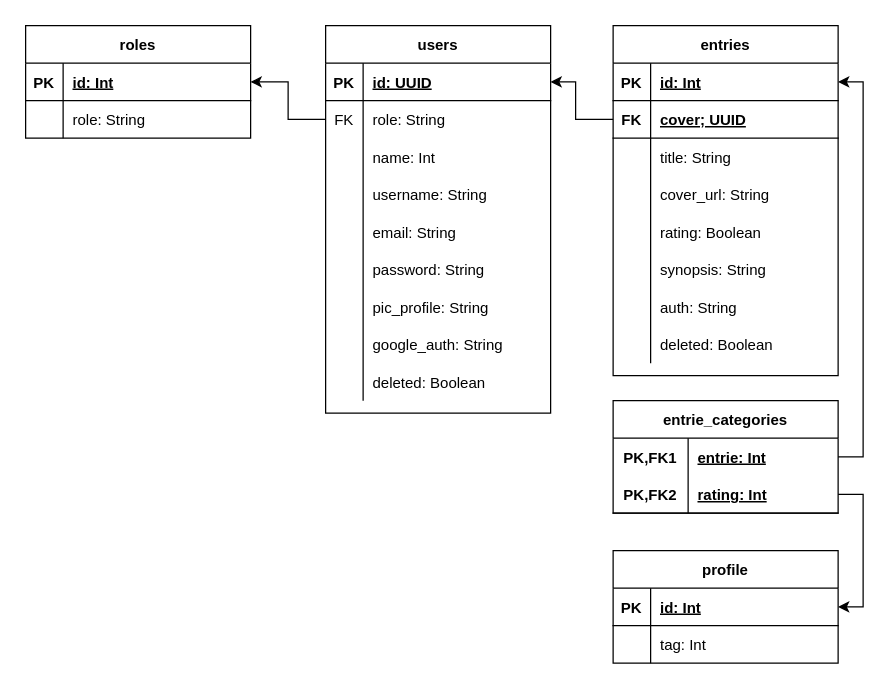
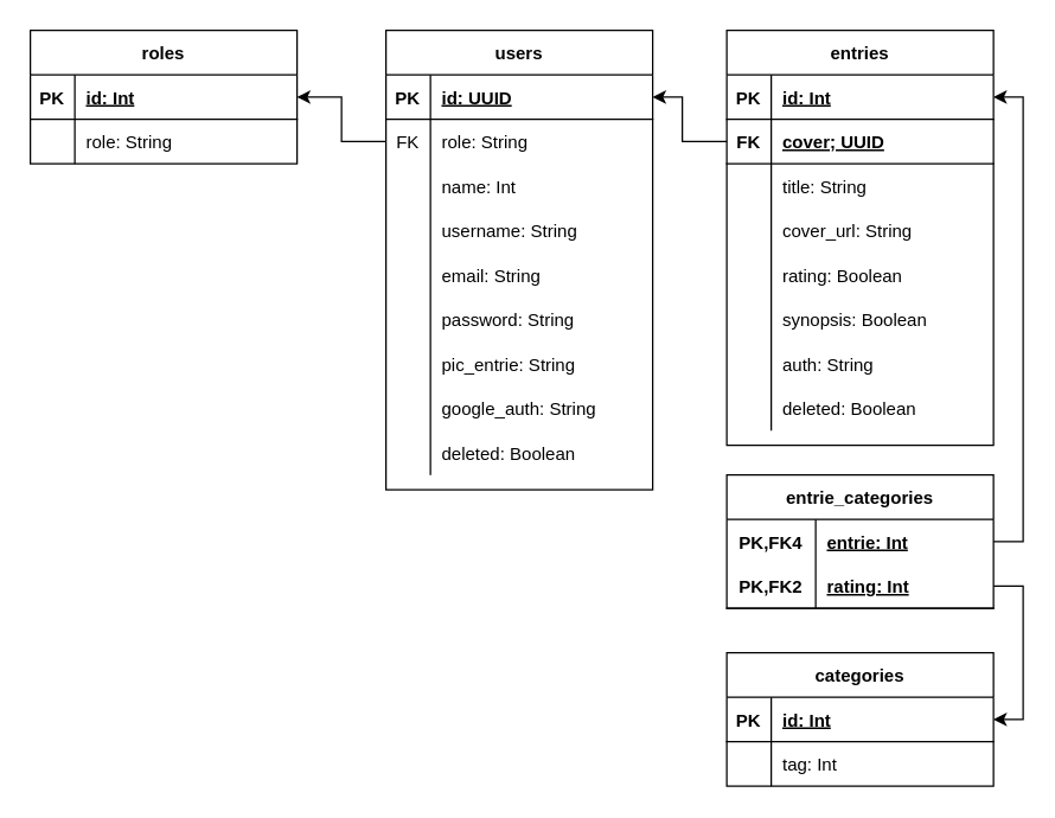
  <mxCell id="0" />
  <mxCell id="1" parent="0" />
  <mxCell id="2" value="users" style="shape=table;startSize=30;container=1;collapsible=1;childLayout=tableLayout;fixedRows=1;rowLines=0;fontStyle=1;align=center;resizeLast=1;" vertex="1" parent="1"><mxGeometry x="260" y="20" width="180" height="310" as="geometry"><mxRectangle x="40" y="40" width="70" height="30" as="alternateBounds" /></mxGeometry></mxCell>
  <mxCell id="3" value="" style="shape=tableRow;horizontal=0;startSize=0;swimlaneHead=0;swimlaneBody=0;fillColor=none;collapsible=0;dropTarget=0;points=[[0,0.5],[1,0.5]];portConstraint=eastwest;top=0;left=0;right=0;bottom=1;" vertex="1" parent="2"><mxGeometry y="30" width="180" height="30" as="geometry" /></mxCell>
  <mxCell id="4" value="PK" style="shape=partialRectangle;connectable=0;fillColor=none;top=0;left=0;bottom=0;right=0;fontStyle=1;overflow=hidden;" vertex="1" parent="3"><mxGeometry width="30" height="30" as="geometry"><mxRectangle width="30" height="30" as="alternateBounds" /></mxGeometry></mxCell>
  <mxCell id="5" value="id: UUID" style="shape=partialRectangle;connectable=0;fillColor=none;top=0;left=0;bottom=0;right=0;align=left;spacingLeft=6;fontStyle=5;overflow=hidden;" vertex="1" parent="3"><mxGeometry x="30" width="150" height="30" as="geometry"><mxRectangle width="150" height="30" as="alternateBounds" /></mxGeometry></mxCell>
  <mxCell id="6" value="" style="shape=tableRow;horizontal=0;startSize=0;swimlaneHead=0;swimlaneBody=0;fillColor=none;collapsible=0;dropTarget=0;points=[[0,0.5],[1,0.5]];portConstraint=eastwest;top=0;left=0;right=0;bottom=0;" vertex="1" parent="2"><mxGeometry y="60" width="180" height="30" as="geometry" /></mxCell>
  <mxCell id="7" value="FK" style="shape=partialRectangle;connectable=0;fillColor=none;top=0;left=0;bottom=0;right=0;fontStyle=0;overflow=hidden;" vertex="1" parent="6"><mxGeometry width="30" height="30" as="geometry"><mxRectangle width="30" height="30" as="alternateBounds" /></mxGeometry></mxCell>
  <mxCell id="8" value="role: String" style="shape=partialRectangle;connectable=0;fillColor=none;top=0;left=0;bottom=0;right=0;align=left;spacingLeft=6;fontStyle=0;overflow=hidden;" vertex="1" parent="6"><mxGeometry x="30" width="150" height="30" as="geometry"><mxRectangle width="150" height="30" as="alternateBounds" /></mxGeometry></mxCell>
  <mxCell id="9" value="" style="shape=tableRow;horizontal=0;startSize=0;swimlaneHead=0;swimlaneBody=0;fillColor=none;collapsible=0;dropTarget=0;points=[[0,0.5],[1,0.5]];portConstraint=eastwest;top=0;left=0;right=0;bottom=0;" vertex="1" parent="2"><mxGeometry y="90" width="180" height="30" as="geometry" /></mxCell>
  <mxCell id="10" value="" style="shape=partialRectangle;connectable=0;fillColor=none;top=0;left=0;bottom=0;right=0;editable=1;overflow=hidden;" vertex="1" parent="9"><mxGeometry width="30" height="30" as="geometry"><mxRectangle width="30" height="30" as="alternateBounds" /></mxGeometry></mxCell>
  <mxCell id="11" value="name: Int" style="shape=partialRectangle;connectable=0;fillColor=none;top=0;left=0;bottom=0;right=0;align=left;spacingLeft=6;overflow=hidden;" vertex="1" parent="9"><mxGeometry x="30" width="150" height="30" as="geometry"><mxRectangle width="150" height="30" as="alternateBounds" /></mxGeometry></mxCell>
  <mxCell id="12" value="" style="shape=tableRow;horizontal=0;startSize=0;swimlaneHead=0;swimlaneBody=0;fillColor=none;collapsible=0;dropTarget=0;points=[[0,0.5],[1,0.5]];portConstraint=eastwest;top=0;left=0;right=0;bottom=0;" vertex="1" parent="2"><mxGeometry y="120" width="180" height="30" as="geometry" /></mxCell>
  <mxCell id="13" value="" style="shape=partialRectangle;connectable=0;fillColor=none;top=0;left=0;bottom=0;right=0;editable=1;overflow=hidden;" vertex="1" parent="12"><mxGeometry width="30" height="30" as="geometry"><mxRectangle width="30" height="30" as="alternateBounds" /></mxGeometry></mxCell>
  <mxCell id="14" value="username: String" style="shape=partialRectangle;connectable=0;fillColor=none;top=0;left=0;bottom=0;right=0;align=left;spacingLeft=6;overflow=hidden;" vertex="1" parent="12"><mxGeometry x="30" width="150" height="30" as="geometry"><mxRectangle width="150" height="30" as="alternateBounds" /></mxGeometry></mxCell>
  <mxCell id="15" value="" style="shape=tableRow;horizontal=0;startSize=0;swimlaneHead=0;swimlaneBody=0;fillColor=none;collapsible=0;dropTarget=0;points=[[0,0.5],[1,0.5]];portConstraint=eastwest;top=0;left=0;right=0;bottom=0;" vertex="1" parent="2"><mxGeometry y="150" width="180" height="30" as="geometry" /></mxCell>
  <mxCell id="16" value="" style="shape=partialRectangle;connectable=0;fillColor=none;top=0;left=0;bottom=0;right=0;editable=1;overflow=hidden;" vertex="1" parent="15"><mxGeometry width="30" height="30" as="geometry"><mxRectangle width="30" height="30" as="alternateBounds" /></mxGeometry></mxCell>
  <mxCell id="17" value="email: String" style="shape=partialRectangle;connectable=0;fillColor=none;top=0;left=0;bottom=0;right=0;align=left;spacingLeft=6;overflow=hidden;" vertex="1" parent="15"><mxGeometry x="30" width="150" height="30" as="geometry"><mxRectangle width="150" height="30" as="alternateBounds" /></mxGeometry></mxCell>
  <mxCell id="18" value="" style="shape=tableRow;horizontal=0;startSize=0;swimlaneHead=0;swimlaneBody=0;fillColor=none;collapsible=0;dropTarget=0;points=[[0,0.5],[1,0.5]];portConstraint=eastwest;top=0;left=0;right=0;bottom=0;" vertex="1" parent="2"><mxGeometry y="180" width="180" height="30" as="geometry" /></mxCell>
  <mxCell id="19" value="" style="shape=partialRectangle;connectable=0;fillColor=none;top=0;left=0;bottom=0;right=0;editable=1;overflow=hidden;" vertex="1" parent="18"><mxGeometry width="30" height="30" as="geometry"><mxRectangle width="30" height="30" as="alternateBounds" /></mxGeometry></mxCell>
  <mxCell id="20" value="password: String" style="shape=partialRectangle;connectable=0;fillColor=none;top=0;left=0;bottom=0;right=0;align=left;spacingLeft=6;overflow=hidden;" vertex="1" parent="18"><mxGeometry x="30" width="150" height="30" as="geometry"><mxRectangle width="150" height="30" as="alternateBounds" /></mxGeometry></mxCell>
  <mxCell id="21" value="" style="shape=tableRow;horizontal=0;startSize=0;swimlaneHead=0;swimlaneBody=0;fillColor=none;collapsible=0;dropTarget=0;points=[[0,0.5],[1,0.5]];portConstraint=eastwest;top=0;left=0;right=0;bottom=0;" vertex="1" parent="2"><mxGeometry y="210" width="180" height="30" as="geometry" /></mxCell>
  <mxCell id="22" value="" style="shape=partialRectangle;connectable=0;fillColor=none;top=0;left=0;bottom=0;right=0;editable=1;overflow=hidden;" vertex="1" parent="21"><mxGeometry width="30" height="30" as="geometry"><mxRectangle width="30" height="30" as="alternateBounds" /></mxGeometry></mxCell>
- <mxCell id="23" value="pic_profile: String" style="shape=partialRectangle;connectable=0;fillColor=none;top=0;left=0;bottom=0;right=0;align=left;spacingLeft=6;overflow=hidden;" vertex="1" parent="21"><mxGeometry x="30" width="150" height="30" as="geometry"><mxRectangle width="150" height="30" as="alternateBounds" /></mxGeometry></mxCell>
+ <mxCell id="23" value="pic_entrie: String" style="shape=partialRectangle;connectable=0;fillColor=none;top=0;left=0;bottom=0;right=0;align=left;spacingLeft=6;overflow=hidden;" vertex="1" parent="21"><mxGeometry x="30" width="150" height="30" as="geometry"><mxRectangle width="150" height="30" as="alternateBounds" /></mxGeometry></mxCell>
  <mxCell id="24" value="" style="shape=tableRow;horizontal=0;startSize=0;swimlaneHead=0;swimlaneBody=0;fillColor=none;collapsible=0;dropTarget=0;points=[[0,0.5],[1,0.5]];portConstraint=eastwest;top=0;left=0;right=0;bottom=0;" vertex="1" parent="2"><mxGeometry y="240" width="180" height="30" as="geometry" /></mxCell>
  <mxCell id="25" value="" style="shape=partialRectangle;connectable=0;fillColor=none;top=0;left=0;bottom=0;right=0;editable=1;overflow=hidden;" vertex="1" parent="24"><mxGeometry width="30" height="30" as="geometry"><mxRectangle width="30" height="30" as="alternateBounds" /></mxGeometry></mxCell>
  <mxCell id="26" value="google_auth: String" style="shape=partialRectangle;connectable=0;fillColor=none;top=0;left=0;bottom=0;right=0;align=left;spacingLeft=6;overflow=hidden;" vertex="1" parent="24"><mxGeometry x="30" width="150" height="30" as="geometry"><mxRectangle width="150" height="30" as="alternateBounds" /></mxGeometry></mxCell>
  <mxCell id="27" value="" style="shape=tableRow;horizontal=0;startSize=0;swimlaneHead=0;swimlaneBody=0;fillColor=none;collapsible=0;dropTarget=0;points=[[0,0.5],[1,0.5]];portConstraint=eastwest;top=0;left=0;right=0;bottom=0;" vertex="1" parent="2"><mxGeometry y="270" width="180" height="30" as="geometry" /></mxCell>
  <mxCell id="28" value="" style="shape=partialRectangle;connectable=0;fillColor=none;top=0;left=0;bottom=0;right=0;editable=1;overflow=hidden;" vertex="1" parent="27"><mxGeometry width="30" height="30" as="geometry"><mxRectangle width="30" height="30" as="alternateBounds" /></mxGeometry></mxCell>
  <mxCell id="29" value="deleted: Boolean" style="shape=partialRectangle;connectable=0;fillColor=none;top=0;left=0;bottom=0;right=0;align=left;spacingLeft=6;overflow=hidden;" vertex="1" parent="27"><mxGeometry x="30" width="150" height="30" as="geometry"><mxRectangle width="150" height="30" as="alternateBounds" /></mxGeometry></mxCell>
- <mxCell id="30" value="profile" style="shape=table;startSize=30;container=1;collapsible=1;childLayout=tableLayout;fixedRows=1;rowLines=0;fontStyle=1;align=center;resizeLast=1;" vertex="1" parent="1"><mxGeometry x="490" y="440" width="180" height="90" as="geometry"><mxRectangle x="40" y="40" width="70" height="30" as="alternateBounds" /></mxGeometry></mxCell>
+ <mxCell id="30" value="categories" style="shape=table;startSize=30;container=1;collapsible=1;childLayout=tableLayout;fixedRows=1;rowLines=0;fontStyle=1;align=center;resizeLast=1;" vertex="1" parent="1"><mxGeometry x="490" y="440" width="180" height="90" as="geometry"><mxRectangle x="40" y="40" width="70" height="30" as="alternateBounds" /></mxGeometry></mxCell>
  <mxCell id="31" value="" style="shape=tableRow;horizontal=0;startSize=0;swimlaneHead=0;swimlaneBody=0;fillColor=none;collapsible=0;dropTarget=0;points=[[0,0.5],[1,0.5]];portConstraint=eastwest;top=0;left=0;right=0;bottom=1;" vertex="1" parent="30"><mxGeometry y="30" width="180" height="30" as="geometry" /></mxCell>
  <mxCell id="32" value="PK" style="shape=partialRectangle;connectable=0;fillColor=none;top=0;left=0;bottom=0;right=0;fontStyle=1;overflow=hidden;" vertex="1" parent="31"><mxGeometry width="30" height="30" as="geometry"><mxRectangle width="30" height="30" as="alternateBounds" /></mxGeometry></mxCell>
  <mxCell id="33" value="id: Int" style="shape=partialRectangle;connectable=0;fillColor=none;top=0;left=0;bottom=0;right=0;align=left;spacingLeft=6;fontStyle=5;overflow=hidden;" vertex="1" parent="31"><mxGeometry x="30" width="150" height="30" as="geometry"><mxRectangle width="150" height="30" as="alternateBounds" /></mxGeometry></mxCell>
  <mxCell id="34" value="" style="shape=tableRow;horizontal=0;startSize=0;swimlaneHead=0;swimlaneBody=0;fillColor=none;collapsible=0;dropTarget=0;points=[[0,0.5],[1,0.5]];portConstraint=eastwest;top=0;left=0;right=0;bottom=0;" vertex="1" parent="30"><mxGeometry y="60" width="180" height="30" as="geometry" /></mxCell>
  <mxCell id="35" value="" style="shape=partialRectangle;connectable=0;fillColor=none;top=0;left=0;bottom=0;right=0;editable=1;overflow=hidden;" vertex="1" parent="34"><mxGeometry width="30" height="30" as="geometry"><mxRectangle width="30" height="30" as="alternateBounds" /></mxGeometry></mxCell>
  <mxCell id="36" value="tag: Int" style="shape=partialRectangle;connectable=0;fillColor=none;top=0;left=0;bottom=0;right=0;align=left;spacingLeft=6;overflow=hidden;" vertex="1" parent="34"><mxGeometry x="30" width="150" height="30" as="geometry"><mxRectangle width="150" height="30" as="alternateBounds" /></mxGeometry></mxCell>
  <mxCell id="37" value="roles" style="shape=table;startSize=30;container=1;collapsible=1;childLayout=tableLayout;fixedRows=1;rowLines=0;fontStyle=1;align=center;resizeLast=1;" vertex="1" parent="1"><mxGeometry x="20" y="20" width="180" height="90" as="geometry"><mxRectangle x="40" y="40" width="70" height="30" as="alternateBounds" /></mxGeometry></mxCell>
  <mxCell id="38" value="" style="shape=tableRow;horizontal=0;startSize=0;swimlaneHead=0;swimlaneBody=0;fillColor=none;collapsible=0;dropTarget=0;points=[[0,0.5],[1,0.5]];portConstraint=eastwest;top=0;left=0;right=0;bottom=1;" vertex="1" parent="37"><mxGeometry y="30" width="180" height="30" as="geometry" /></mxCell>
  <mxCell id="39" value="PK" style="shape=partialRectangle;connectable=0;fillColor=none;top=0;left=0;bottom=0;right=0;fontStyle=1;overflow=hidden;" vertex="1" parent="38"><mxGeometry width="30" height="30" as="geometry"><mxRectangle width="30" height="30" as="alternateBounds" /></mxGeometry></mxCell>
  <mxCell id="40" value="id: Int" style="shape=partialRectangle;connectable=0;fillColor=none;top=0;left=0;bottom=0;right=0;align=left;spacingLeft=6;fontStyle=5;overflow=hidden;" vertex="1" parent="38"><mxGeometry x="30" width="150" height="30" as="geometry"><mxRectangle width="150" height="30" as="alternateBounds" /></mxGeometry></mxCell>
  <mxCell id="41" value="" style="shape=tableRow;horizontal=0;startSize=0;swimlaneHead=0;swimlaneBody=0;fillColor=none;collapsible=0;dropTarget=0;points=[[0,0.5],[1,0.5]];portConstraint=eastwest;top=0;left=0;right=0;bottom=0;" vertex="1" parent="37"><mxGeometry y="60" width="180" height="30" as="geometry" /></mxCell>
  <mxCell id="42" value="" style="shape=partialRectangle;connectable=0;fillColor=none;top=0;left=0;bottom=0;right=0;editable=1;overflow=hidden;" vertex="1" parent="41"><mxGeometry width="30" height="30" as="geometry"><mxRectangle width="30" height="30" as="alternateBounds" /></mxGeometry></mxCell>
  <mxCell id="43" value="role: String" style="shape=partialRectangle;connectable=0;fillColor=none;top=0;left=0;bottom=0;right=0;align=left;spacingLeft=6;overflow=hidden;" vertex="1" parent="41"><mxGeometry x="30" width="150" height="30" as="geometry"><mxRectangle width="150" height="30" as="alternateBounds" /></mxGeometry></mxCell>
  <mxCell id="44" value="entries" style="shape=table;startSize=30;container=1;collapsible=1;childLayout=tableLayout;fixedRows=1;rowLines=0;fontStyle=1;align=center;resizeLast=1;" vertex="1" parent="1"><mxGeometry x="490" y="20" width="180" height="280" as="geometry"><mxRectangle x="40" y="40" width="70" height="30" as="alternateBounds" /></mxGeometry></mxCell>
  <mxCell id="45" value="" style="shape=tableRow;horizontal=0;startSize=0;swimlaneHead=0;swimlaneBody=0;fillColor=none;collapsible=0;dropTarget=0;points=[[0,0.5],[1,0.5]];portConstraint=eastwest;top=0;left=0;right=0;bottom=1;" vertex="1" parent="44"><mxGeometry y="30" width="180" height="30" as="geometry" /></mxCell>
  <mxCell id="46" value="PK" style="shape=partialRectangle;connectable=0;fillColor=none;top=0;left=0;bottom=0;right=0;fontStyle=1;overflow=hidden;" vertex="1" parent="45"><mxGeometry width="30" height="30" as="geometry"><mxRectangle width="30" height="30" as="alternateBounds" /></mxGeometry></mxCell>
  <mxCell id="47" value="id: Int" style="shape=partialRectangle;connectable=0;fillColor=none;top=0;left=0;bottom=0;right=0;align=left;spacingLeft=6;fontStyle=5;overflow=hidden;" vertex="1" parent="45"><mxGeometry x="30" width="150" height="30" as="geometry"><mxRectangle width="150" height="30" as="alternateBounds" /></mxGeometry></mxCell>
  <mxCell id="48" value="" style="shape=tableRow;horizontal=0;startSize=0;swimlaneHead=0;swimlaneBody=0;fillColor=none;collapsible=0;dropTarget=0;points=[[0,0.5],[1,0.5]];portConstraint=eastwest;top=0;left=0;right=0;bottom=1;" vertex="1" parent="44"><mxGeometry y="60" width="180" height="30" as="geometry" /></mxCell>
  <mxCell id="49" value="FK" style="shape=partialRectangle;connectable=0;fillColor=none;top=0;left=0;bottom=0;right=0;fontStyle=1;overflow=hidden;" vertex="1" parent="48"><mxGeometry width="30" height="30" as="geometry"><mxRectangle width="30" height="30" as="alternateBounds" /></mxGeometry></mxCell>
  <mxCell id="50" value="cover; UUID" style="shape=partialRectangle;connectable=0;fillColor=none;top=0;left=0;bottom=0;right=0;align=left;spacingLeft=6;fontStyle=5;overflow=hidden;" vertex="1" parent="48"><mxGeometry x="30" width="150" height="30" as="geometry"><mxRectangle width="150" height="30" as="alternateBounds" /></mxGeometry></mxCell>
  <mxCell id="51" value="" style="shape=tableRow;horizontal=0;startSize=0;swimlaneHead=0;swimlaneBody=0;fillColor=none;collapsible=0;dropTarget=0;points=[[0,0.5],[1,0.5]];portConstraint=eastwest;top=0;left=0;right=0;bottom=0;" vertex="1" parent="44"><mxGeometry y="90" width="180" height="30" as="geometry" /></mxCell>
  <mxCell id="52" value="" style="shape=partialRectangle;connectable=0;fillColor=none;top=0;left=0;bottom=0;right=0;editable=1;overflow=hidden;" vertex="1" parent="51"><mxGeometry width="30" height="30" as="geometry"><mxRectangle width="30" height="30" as="alternateBounds" /></mxGeometry></mxCell>
  <mxCell id="53" value="title: String" style="shape=partialRectangle;connectable=0;fillColor=none;top=0;left=0;bottom=0;right=0;align=left;spacingLeft=6;overflow=hidden;" vertex="1" parent="51"><mxGeometry x="30" width="150" height="30" as="geometry"><mxRectangle width="150" height="30" as="alternateBounds" /></mxGeometry></mxCell>
  <mxCell id="54" value="" style="shape=tableRow;horizontal=0;startSize=0;swimlaneHead=0;swimlaneBody=0;fillColor=none;collapsible=0;dropTarget=0;points=[[0,0.5],[1,0.5]];portConstraint=eastwest;top=0;left=0;right=0;bottom=0;" vertex="1" parent="44"><mxGeometry y="120" width="180" height="30" as="geometry" /></mxCell>
  <mxCell id="55" value="" style="shape=partialRectangle;connectable=0;fillColor=none;top=0;left=0;bottom=0;right=0;editable=1;overflow=hidden;" vertex="1" parent="54"><mxGeometry width="30" height="30" as="geometry"><mxRectangle width="30" height="30" as="alternateBounds" /></mxGeometry></mxCell>
  <mxCell id="56" value="cover_url: String" style="shape=partialRectangle;connectable=0;fillColor=none;top=0;left=0;bottom=0;right=0;align=left;spacingLeft=6;overflow=hidden;" vertex="1" parent="54"><mxGeometry x="30" width="150" height="30" as="geometry"><mxRectangle width="150" height="30" as="alternateBounds" /></mxGeometry></mxCell>
  <mxCell id="57" value="" style="shape=tableRow;horizontal=0;startSize=0;swimlaneHead=0;swimlaneBody=0;fillColor=none;collapsible=0;dropTarget=0;points=[[0,0.5],[1,0.5]];portConstraint=eastwest;top=0;left=0;right=0;bottom=0;" vertex="1" parent="44"><mxGeometry y="150" width="180" height="30" as="geometry" /></mxCell>
  <mxCell id="58" value="" style="shape=partialRectangle;connectable=0;fillColor=none;top=0;left=0;bottom=0;right=0;editable=1;overflow=hidden;" vertex="1" parent="57"><mxGeometry width="30" height="30" as="geometry"><mxRectangle width="30" height="30" as="alternateBounds" /></mxGeometry></mxCell>
  <mxCell id="59" value="rating: Boolean" style="shape=partialRectangle;connectable=0;fillColor=none;top=0;left=0;bottom=0;right=0;align=left;spacingLeft=6;overflow=hidden;" vertex="1" parent="57"><mxGeometry x="30" width="150" height="30" as="geometry"><mxRectangle width="150" height="30" as="alternateBounds" /></mxGeometry></mxCell>
  <mxCell id="60" value="" style="shape=tableRow;horizontal=0;startSize=0;swimlaneHead=0;swimlaneBody=0;fillColor=none;collapsible=0;dropTarget=0;points=[[0,0.5],[1,0.5]];portConstraint=eastwest;top=0;left=0;right=0;bottom=0;" vertex="1" parent="44"><mxGeometry y="180" width="180" height="30" as="geometry" /></mxCell>
  <mxCell id="61" value="" style="shape=partialRectangle;connectable=0;fillColor=none;top=0;left=0;bottom=0;right=0;editable=1;overflow=hidden;" vertex="1" parent="60"><mxGeometry width="30" height="30" as="geometry"><mxRectangle width="30" height="30" as="alternateBounds" /></mxGeometry></mxCell>
- <mxCell id="62" value="synopsis: String" style="shape=partialRectangle;connectable=0;fillColor=none;top=0;left=0;bottom=0;right=0;align=left;spacingLeft=6;overflow=hidden;" vertex="1" parent="60"><mxGeometry x="30" width="150" height="30" as="geometry"><mxRectangle width="150" height="30" as="alternateBounds" /></mxGeometry></mxCell>
+ <mxCell id="62" value="synopsis: Boolean" style="shape=partialRectangle;connectable=0;fillColor=none;top=0;left=0;bottom=0;right=0;align=left;spacingLeft=6;overflow=hidden;" vertex="1" parent="60"><mxGeometry x="30" width="150" height="30" as="geometry"><mxRectangle width="150" height="30" as="alternateBounds" /></mxGeometry></mxCell>
  <mxCell id="63" value="" style="shape=tableRow;horizontal=0;startSize=0;swimlaneHead=0;swimlaneBody=0;fillColor=none;collapsible=0;dropTarget=0;points=[[0,0.5],[1,0.5]];portConstraint=eastwest;top=0;left=0;right=0;bottom=0;" vertex="1" parent="44"><mxGeometry y="210" width="180" height="30" as="geometry" /></mxCell>
  <mxCell id="64" value="" style="shape=partialRectangle;connectable=0;fillColor=none;top=0;left=0;bottom=0;right=0;editable=1;overflow=hidden;" vertex="1" parent="63"><mxGeometry width="30" height="30" as="geometry"><mxRectangle width="30" height="30" as="alternateBounds" /></mxGeometry></mxCell>
  <mxCell id="65" value="auth: String" style="shape=partialRectangle;connectable=0;fillColor=none;top=0;left=0;bottom=0;right=0;align=left;spacingLeft=6;overflow=hidden;" vertex="1" parent="63"><mxGeometry x="30" width="150" height="30" as="geometry"><mxRectangle width="150" height="30" as="alternateBounds" /></mxGeometry></mxCell>
  <mxCell id="66" value="" style="shape=tableRow;horizontal=0;startSize=0;swimlaneHead=0;swimlaneBody=0;fillColor=none;collapsible=0;dropTarget=0;points=[[0,0.5],[1,0.5]];portConstraint=eastwest;top=0;left=0;right=0;bottom=0;" vertex="1" parent="44"><mxGeometry y="240" width="180" height="30" as="geometry" /></mxCell>
  <mxCell id="67" value="" style="shape=partialRectangle;connectable=0;fillColor=none;top=0;left=0;bottom=0;right=0;editable=1;overflow=hidden;" vertex="1" parent="66"><mxGeometry width="30" height="30" as="geometry"><mxRectangle width="30" height="30" as="alternateBounds" /></mxGeometry></mxCell>
  <mxCell id="68" value="deleted: Boolean" style="shape=partialRectangle;connectable=0;fillColor=none;top=0;left=0;bottom=0;right=0;align=left;spacingLeft=6;overflow=hidden;" vertex="1" parent="66"><mxGeometry x="30" width="150" height="30" as="geometry"><mxRectangle width="150" height="30" as="alternateBounds" /></mxGeometry></mxCell>
  <mxCell id="69" value="entrie_categories" style="shape=table;startSize=30;container=1;collapsible=1;childLayout=tableLayout;fixedRows=1;rowLines=0;fontStyle=1;align=center;resizeLast=1;" vertex="1" parent="1"><mxGeometry x="490" y="320" width="180" height="90" as="geometry" /></mxCell>
  <mxCell id="70" value="" style="shape=tableRow;horizontal=0;startSize=0;swimlaneHead=0;swimlaneBody=0;fillColor=none;collapsible=0;dropTarget=0;points=[[0,0.5],[1,0.5]];portConstraint=eastwest;top=0;left=0;right=0;bottom=0;" vertex="1" parent="69"><mxGeometry y="30" width="180" height="30" as="geometry" /></mxCell>
- <mxCell id="71" value="PK,FK1" style="shape=partialRectangle;connectable=0;fillColor=none;top=0;left=0;bottom=0;right=0;fontStyle=1;overflow=hidden;" vertex="1" parent="70"><mxGeometry width="60" height="30" as="geometry"><mxRectangle width="60" height="30" as="alternateBounds" /></mxGeometry></mxCell>
+ <mxCell id="71" value="PK,FK4" style="shape=partialRectangle;connectable=0;fillColor=none;top=0;left=0;bottom=0;right=0;fontStyle=1;overflow=hidden;" vertex="1" parent="70"><mxGeometry width="60" height="30" as="geometry"><mxRectangle width="60" height="30" as="alternateBounds" /></mxGeometry></mxCell>
  <mxCell id="72" value="entrie: Int" style="shape=partialRectangle;connectable=0;fillColor=none;top=0;left=0;bottom=0;right=0;align=left;spacingLeft=6;fontStyle=5;overflow=hidden;" vertex="1" parent="70"><mxGeometry x="60" width="120" height="30" as="geometry"><mxRectangle width="120" height="30" as="alternateBounds" /></mxGeometry></mxCell>
  <mxCell id="73" value="" style="shape=tableRow;horizontal=0;startSize=0;swimlaneHead=0;swimlaneBody=0;fillColor=none;collapsible=0;dropTarget=0;points=[[0,0.5],[1,0.5]];portConstraint=eastwest;top=0;left=0;right=0;bottom=1;" vertex="1" parent="69"><mxGeometry y="60" width="180" height="30" as="geometry" /></mxCell>
  <mxCell id="74" value="PK,FK2" style="shape=partialRectangle;connectable=0;fillColor=none;top=0;left=0;bottom=0;right=0;fontStyle=1;overflow=hidden;" vertex="1" parent="73"><mxGeometry width="60" height="30" as="geometry"><mxRectangle width="60" height="30" as="alternateBounds" /></mxGeometry></mxCell>
  <mxCell id="75" value="rating: Int" style="shape=partialRectangle;connectable=0;fillColor=none;top=0;left=0;bottom=0;right=0;align=left;spacingLeft=6;fontStyle=5;overflow=hidden;" vertex="1" parent="73"><mxGeometry x="60" width="120" height="30" as="geometry"><mxRectangle width="120" height="30" as="alternateBounds" /></mxGeometry></mxCell>
  <mxCell id="76" style="edgeStyle=orthogonalEdgeStyle;rounded=0;orthogonalLoop=1;jettySize=auto;html=1;entryX=1;entryY=0.5;entryDx=0;entryDy=0;" edge="1" parent="1" source="6" target="38"><mxGeometry relative="1" as="geometry" /></mxCell>
  <mxCell id="77" style="edgeStyle=orthogonalEdgeStyle;rounded=0;orthogonalLoop=1;jettySize=auto;html=1;entryX=1;entryY=0.5;entryDx=0;entryDy=0;" edge="1" parent="1" source="48" target="3"><mxGeometry relative="1" as="geometry"><Array as="points"><mxPoint x="460" y="95" /><mxPoint x="460" y="65" /></Array></mxGeometry></mxCell>
  <mxCell id="78" style="edgeStyle=orthogonalEdgeStyle;rounded=0;orthogonalLoop=1;jettySize=auto;html=1;entryX=1;entryY=0.5;entryDx=0;entryDy=0;" edge="1" parent="1" source="70" target="45"><mxGeometry relative="1" as="geometry"><Array as="points"><mxPoint x="690" y="365" /><mxPoint x="690" y="65" /></Array></mxGeometry></mxCell>
  <mxCell id="79" style="edgeStyle=orthogonalEdgeStyle;rounded=0;orthogonalLoop=1;jettySize=auto;html=1;entryX=1;entryY=0.5;entryDx=0;entryDy=0;" edge="1" parent="1" source="73" target="31"><mxGeometry relative="1" as="geometry"><Array as="points"><mxPoint x="690" y="395" /><mxPoint x="690" y="485" /></Array></mxGeometry></mxCell>
